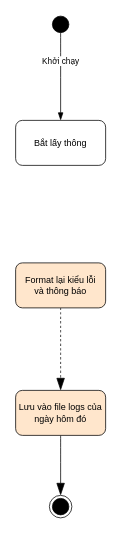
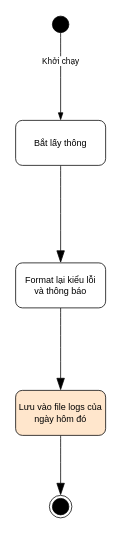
  <mxCell id="0" />
  <mxCell id="1" parent="0" />
  <mxCell id="2" value="Khởi chạy" style="html=1;verticalAlign=bottom;startArrow=circle;startFill=1;endArrow=blockThin;startSize=10;endSize=8;rounded=0;sourcePerimeterSpacing=8;targetPerimeterSpacing=8;curved=1;entryX=0.5;entryY=0;entryDx=0;entryDy=0;endFill=1;" edge="1" parent="1" target="4"><mxGeometry width="80" relative="1" as="geometry"><mxPoint x="80" y="20" as="sourcePoint" /><mxPoint x="80" y="160" as="targetPoint" /></mxGeometry></mxCell>
+ <mxCell id="3" style="edgeStyle=none;curved=1;rounded=0;orthogonalLoop=1;jettySize=auto;html=1;exitX=0.5;exitY=1;exitDx=0;exitDy=0;endArrow=blockThin;startSize=10;endSize=14;sourcePerimeterSpacing=8;targetPerimeterSpacing=8;entryX=0.5;entryY=0;entryDx=0;entryDy=0;endFill=1;" edge="1" parent="1" source="4" target="6"><mxGeometry relative="1" as="geometry"><mxPoint x="80" y="350" as="targetPoint" /></mxGeometry></mxCell>
  <mxCell id="4" value="Bắt lấy thông" style="rounded=1;whiteSpace=wrap;html=1;" vertex="1" parent="1"><mxGeometry x="20" y="160" width="120" height="60" as="geometry" /></mxCell>
- <mxCell id="5" style="edgeStyle=none;curved=1;rounded=0;orthogonalLoop=1;jettySize=auto;html=1;exitX=0.5;exitY=1;exitDx=0;exitDy=0;endArrow=blockThin;startSize=10;endSize=14;sourcePerimeterSpacing=8;targetPerimeterSpacing=8;entryX=0.5;entryY=0;entryDx=0;entryDy=0;endFill=1;dashed=1;" edge="1" parent="1" source="6" target="8"><mxGeometry relative="1" as="geometry"><mxPoint x="80" y="500" as="targetPoint" /></mxGeometry></mxCell>
- <mxCell id="6" value="Format lại kiểu lỗi&lt;br&gt;và thông báo" style="rounded=1;whiteSpace=wrap;html=1;fillColor=#ffe6cc;" vertex="1" parent="1"><mxGeometry x="20" y="350" width="120" height="60" as="geometry" /></mxCell>
+ <mxCell id="5" style="edgeStyle=none;curved=1;rounded=0;orthogonalLoop=1;jettySize=auto;html=1;exitX=0.5;exitY=1;exitDx=0;exitDy=0;endArrow=blockThin;startSize=10;endSize=14;sourcePerimeterSpacing=8;targetPerimeterSpacing=8;entryX=0.5;entryY=0;entryDx=0;entryDy=0;endFill=1;" edge="1" parent="1" source="6" target="8"><mxGeometry relative="1" as="geometry"><mxPoint x="80" y="500" as="targetPoint" /></mxGeometry></mxCell>
+ <mxCell id="6" value="Format lại kiểu lỗi&lt;br&gt;và thông báo" style="rounded=1;whiteSpace=wrap;html=1;" vertex="1" parent="1"><mxGeometry x="20" y="350" width="120" height="60" as="geometry" /></mxCell>
  <mxCell id="7" style="edgeStyle=none;curved=1;rounded=0;orthogonalLoop=1;jettySize=auto;html=1;exitX=0.5;exitY=1;exitDx=0;exitDy=0;entryX=0.5;entryY=0;entryDx=0;entryDy=0;endArrow=blockThin;endFill=1;startSize=10;endSize=14;sourcePerimeterSpacing=8;targetPerimeterSpacing=8;" edge="1" parent="1" source="8" target="9"><mxGeometry relative="1" as="geometry" /></mxCell>
  <mxCell id="8" value="Lưu vào file logs của ngày hôm đó" style="rounded=1;whiteSpace=wrap;html=1;fillColor=#ffe6cc;" vertex="1" parent="1"><mxGeometry x="20" y="520" width="120" height="60" as="geometry" /></mxCell>
  <mxCell id="9" value="" style="ellipse;html=1;shape=endState;fillColor=strokeColor;" vertex="1" parent="1"><mxGeometry x="65" y="660" width="30" height="30" as="geometry" /></mxCell>
